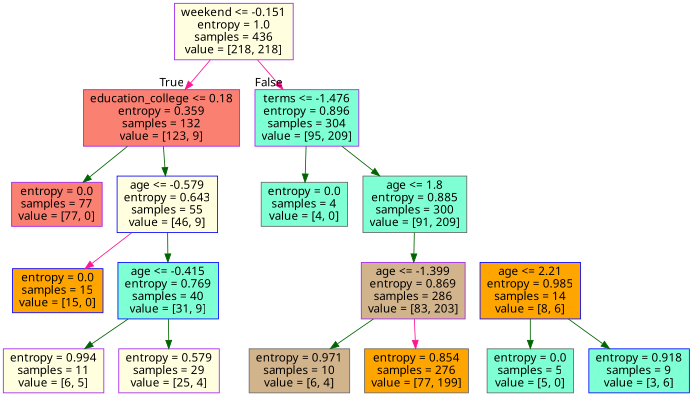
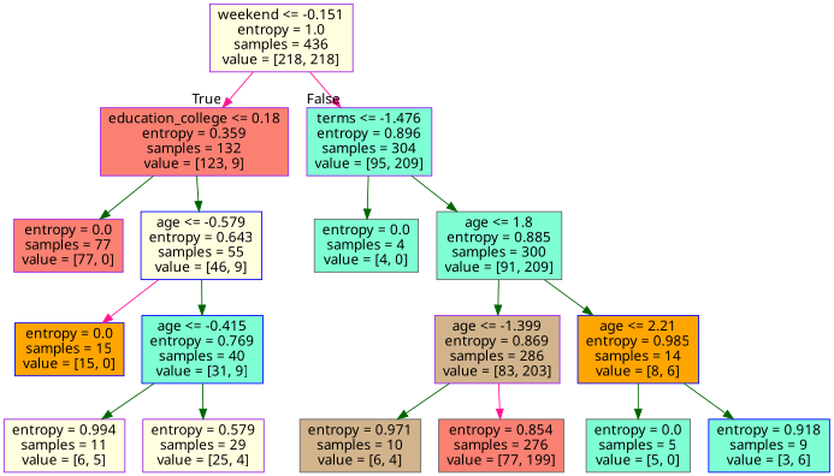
  digraph {
    fontname="Noto Sans"
    node [color=purple fillcolor=aquamarine fontname="Noto Sans" shape=box style=filled]
    edge [color=darkgreen fontname="Noto Sans"]
    n1 [fillcolor=lightyellow label="weekend <= -0.151\nentropy = 1.0\nsamples = 436\nvalue = [218, 218]"]
    n2 [fillcolor=salmon label="education_college <= 0.18\nentropy = 0.359\nsamples = 132\nvalue = [123, 9]"]
    n3 [label="terms <= -1.476\nentropy = 0.896\nsamples = 304\nvalue = [95, 209]"]
    n4 [fillcolor=salmon label="entropy = 0.0\nsamples = 77\nvalue = [77, 0]"]
    n5 [color=blue fillcolor=lightyellow label="age <= -0.579\nentropy = 0.643\nsamples = 55\nvalue = [46, 9]"]
    n6 [color=gray40 label="entropy = 0.0\nsamples = 4\nvalue = [4, 0]"]
    n7 [color=gray40 label="age <= 1.8\nentropy = 0.885\nsamples = 300\nvalue = [91, 209]"]
    n8 [color=blue fillcolor=orange label="entropy = 0.0\nsamples = 15\nvalue = [15, 0]"]
    n9 [color=blue label="age <= -0.415\nentropy = 0.769\nsamples = 40\nvalue = [31, 9]"]
    n10 [fillcolor=lightyellow label="entropy = 0.994\nsamples = 11\nvalue = [6, 5]"]
    n11 [fillcolor=lightyellow label="entropy = 0.579\nsamples = 29\nvalue = [25, 4]"]
    n12 [fillcolor=tan label="age <= -1.399\nentropy = 0.869\nsamples = 286\nvalue = [83, 203]"]
    n13 [color=blue fillcolor=orange label="age <= 2.21\nentropy = 0.985\nsamples = 14\nvalue = [8, 6]"]
    n14 [color=gray40 fillcolor=tan label="entropy = 0.971\nsamples = 10\nvalue = [6, 4]"]
-   n15 [color=gray40 fillcolor=orange label="entropy = 0.854\nsamples = 276\nvalue = [77, 199]"]
+   n15 [color=gray40 fillcolor=salmon label="entropy = 0.854\nsamples = 276\nvalue = [77, 199]"]
    n16 [color=gray40 label="entropy = 0.0\nsamples = 5\nvalue = [5, 0]"]
    n17 [color=blue label="entropy = 0.918\nsamples = 9\nvalue = [3, 6]"]
    n1 -> n2 [color=deeppink headlabel=True labelangle=45 labeldistance=2.5]
    n1 -> n3 [color=deeppink headlabel=False labelangle=-45 labeldistance=2.5]
    n2 -> n4
    n2 -> n5
    n3 -> n6
    n3 -> n7
    n5 -> n8 [color=deeppink]
    n5 -> n9
    n7 -> n12
+   n7 -> n13
    n9 -> n10
    n9 -> n11
    n12 -> n14
    n12 -> n15 [color=deeppink]
    n13 -> n16
    n13 -> n17
  }
